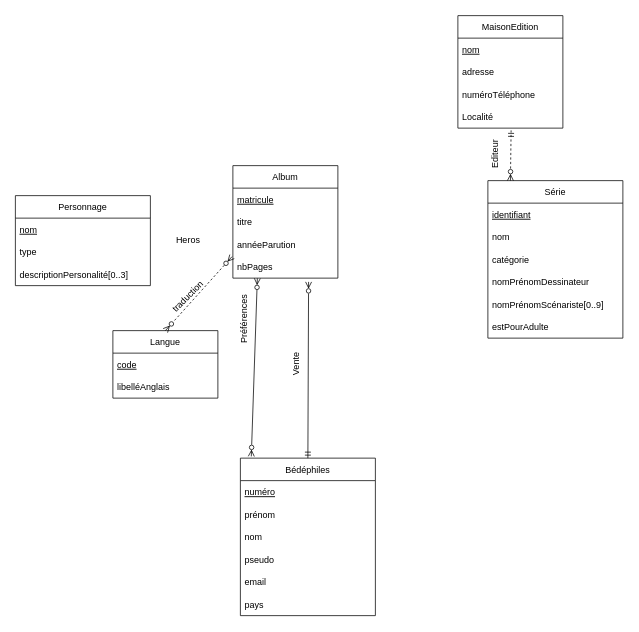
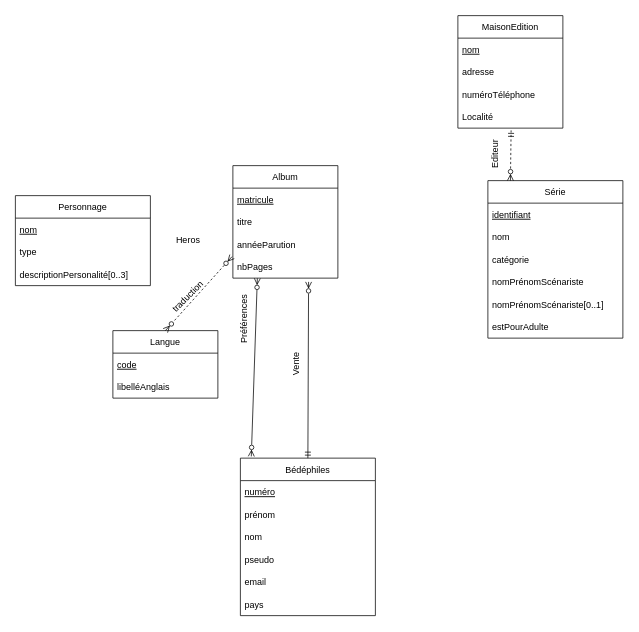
  <mxCell id="0" />
  <mxCell id="1" parent="0" />
  <mxCell id="2" value="Album" style="swimlane;fontStyle=0;childLayout=stackLayout;horizontal=1;startSize=30;horizontalStack=0;resizeParent=1;resizeParentMax=0;resizeLast=0;collapsible=1;marginBottom=0;" vertex="1" parent="1"><mxGeometry x="310" y="220" width="140" height="150" as="geometry" /></mxCell>
  <mxCell id="3" value="matricule" style="text;strokeColor=none;fillColor=none;align=left;verticalAlign=middle;spacingLeft=4;spacingRight=4;overflow=hidden;points=[[0,0.5],[1,0.5]];portConstraint=eastwest;rotatable=0;fontStyle=4" vertex="1" parent="2"><mxGeometry y="30" width="140" height="30" as="geometry" /></mxCell>
  <mxCell id="4" value="titre" style="text;strokeColor=none;fillColor=none;align=left;verticalAlign=middle;spacingLeft=4;spacingRight=4;overflow=hidden;points=[[0,0.5],[1,0.5]];portConstraint=eastwest;rotatable=0;" vertex="1" parent="2"><mxGeometry y="60" width="140" height="30" as="geometry" /></mxCell>
  <mxCell id="5" value="annéeParution" style="text;strokeColor=none;fillColor=none;align=left;verticalAlign=middle;spacingLeft=4;spacingRight=4;overflow=hidden;points=[[0,0.5],[1,0.5]];portConstraint=eastwest;rotatable=0;" vertex="1" parent="2"><mxGeometry y="90" width="140" height="30" as="geometry" /></mxCell>
  <mxCell id="6" value="nbPages" style="text;strokeColor=none;fillColor=none;align=left;verticalAlign=middle;spacingLeft=4;spacingRight=4;overflow=hidden;points=[[0,0.5],[1,0.5]];portConstraint=eastwest;rotatable=0;" vertex="1" parent="2"><mxGeometry y="120" width="140" height="30" as="geometry" /></mxCell>
  <mxCell id="7" value="Série" style="swimlane;fontStyle=0;childLayout=stackLayout;horizontal=1;startSize=30;horizontalStack=0;resizeParent=1;resizeParentMax=0;resizeLast=0;collapsible=1;marginBottom=0;" vertex="1" parent="1"><mxGeometry x="650" y="240" width="180" height="210" as="geometry" /></mxCell>
  <mxCell id="8" value="identifiant" style="text;strokeColor=none;fillColor=none;align=left;verticalAlign=middle;spacingLeft=4;spacingRight=4;overflow=hidden;points=[[0,0.5],[1,0.5]];portConstraint=eastwest;rotatable=0;fontStyle=4" vertex="1" parent="7"><mxGeometry y="30" width="180" height="30" as="geometry" /></mxCell>
  <mxCell id="9" value="nom" style="text;strokeColor=none;fillColor=none;align=left;verticalAlign=middle;spacingLeft=4;spacingRight=4;overflow=hidden;points=[[0,0.5],[1,0.5]];portConstraint=eastwest;rotatable=0;" vertex="1" parent="7"><mxGeometry y="60" width="180" height="30" as="geometry" /></mxCell>
  <mxCell id="10" value="catégorie" style="text;strokeColor=none;fillColor=none;align=left;verticalAlign=middle;spacingLeft=4;spacingRight=4;overflow=hidden;points=[[0,0.5],[1,0.5]];portConstraint=eastwest;rotatable=0;" vertex="1" parent="7"><mxGeometry y="90" width="180" height="30" as="geometry" /></mxCell>
- <mxCell id="11" value="nomPrénomDessinateur" style="text;strokeColor=none;fillColor=none;align=left;verticalAlign=middle;spacingLeft=4;spacingRight=4;overflow=hidden;points=[[0,0.5],[1,0.5]];portConstraint=eastwest;rotatable=0;" vertex="1" parent="7"><mxGeometry y="120" width="180" height="30" as="geometry" /></mxCell>
- <mxCell id="12" value="nomPrénomScénariste[0..9]" style="text;strokeColor=none;fillColor=none;align=left;verticalAlign=middle;spacingLeft=4;spacingRight=4;overflow=hidden;points=[[0,0.5],[1,0.5]];portConstraint=eastwest;rotatable=0;" vertex="1" parent="7"><mxGeometry y="150" width="180" height="30" as="geometry" /></mxCell>
+ <mxCell id="11" value="nomPrénomScénariste" style="text;strokeColor=none;fillColor=none;align=left;verticalAlign=middle;spacingLeft=4;spacingRight=4;overflow=hidden;points=[[0,0.5],[1,0.5]];portConstraint=eastwest;rotatable=0;" vertex="1" parent="7"><mxGeometry y="120" width="180" height="30" as="geometry" /></mxCell>
+ <mxCell id="12" value="nomPrénomScénariste[0..1]" style="text;strokeColor=none;fillColor=none;align=left;verticalAlign=middle;spacingLeft=4;spacingRight=4;overflow=hidden;points=[[0,0.5],[1,0.5]];portConstraint=eastwest;rotatable=0;" vertex="1" parent="7"><mxGeometry y="150" width="180" height="30" as="geometry" /></mxCell>
  <mxCell id="13" value="estPourAdulte" style="text;strokeColor=none;fillColor=none;align=left;verticalAlign=middle;spacingLeft=4;spacingRight=4;overflow=hidden;points=[[0,0.5],[1,0.5]];portConstraint=eastwest;rotatable=0;" vertex="1" parent="7"><mxGeometry y="180" width="180" height="30" as="geometry" /></mxCell>
  <mxCell id="14" value="MaisonEdition" style="swimlane;fontStyle=0;childLayout=stackLayout;horizontal=1;startSize=30;horizontalStack=0;resizeParent=1;resizeParentMax=0;resizeLast=0;collapsible=1;marginBottom=0;" vertex="1" parent="1"><mxGeometry x="610" y="20" width="140" height="150" as="geometry" /></mxCell>
  <mxCell id="15" value="nom" style="text;strokeColor=none;fillColor=none;align=left;verticalAlign=middle;spacingLeft=4;spacingRight=4;overflow=hidden;points=[[0,0.5],[1,0.5]];portConstraint=eastwest;rotatable=0;fontStyle=4" vertex="1" parent="14"><mxGeometry y="30" width="140" height="30" as="geometry" /></mxCell>
  <mxCell id="16" value="adresse" style="text;strokeColor=none;fillColor=none;align=left;verticalAlign=middle;spacingLeft=4;spacingRight=4;overflow=hidden;points=[[0,0.5],[1,0.5]];portConstraint=eastwest;rotatable=0;" vertex="1" parent="14"><mxGeometry y="60" width="140" height="30" as="geometry" /></mxCell>
  <mxCell id="17" value="numéroTéléphone" style="text;strokeColor=none;fillColor=none;align=left;verticalAlign=middle;spacingLeft=4;spacingRight=4;overflow=hidden;points=[[0,0.5],[1,0.5]];portConstraint=eastwest;rotatable=0;" vertex="1" parent="14"><mxGeometry y="90" width="140" height="30" as="geometry" /></mxCell>
  <mxCell id="18" value="Localité" style="text;strokeColor=none;fillColor=none;align=left;verticalAlign=middle;spacingLeft=4;spacingRight=4;overflow=hidden;points=[[0,0.5],[1,0.5]];portConstraint=eastwest;rotatable=0;" vertex="1" parent="14"><mxGeometry y="120" width="140" height="30" as="geometry" /></mxCell>
  <mxCell id="19" value="Personnage" style="swimlane;fontStyle=0;childLayout=stackLayout;horizontal=1;startSize=30;horizontalStack=0;resizeParent=1;resizeParentMax=0;resizeLast=0;collapsible=1;marginBottom=0;" vertex="1" parent="1"><mxGeometry x="20" y="260" width="180" height="120" as="geometry" /></mxCell>
  <mxCell id="20" value="nom" style="text;strokeColor=none;fillColor=none;align=left;verticalAlign=middle;spacingLeft=4;spacingRight=4;overflow=hidden;points=[[0,0.5],[1,0.5]];portConstraint=eastwest;rotatable=0;fontStyle=4" vertex="1" parent="19"><mxGeometry y="30" width="180" height="30" as="geometry" /></mxCell>
  <mxCell id="21" value="type" style="text;strokeColor=none;fillColor=none;align=left;verticalAlign=middle;spacingLeft=4;spacingRight=4;overflow=hidden;points=[[0,0.5],[1,0.5]];portConstraint=eastwest;rotatable=0;" vertex="1" parent="19"><mxGeometry y="60" width="180" height="30" as="geometry" /></mxCell>
  <mxCell id="22" value="descriptionPersonalité[0..3]" style="text;strokeColor=none;fillColor=none;align=left;verticalAlign=middle;spacingLeft=4;spacingRight=4;overflow=hidden;points=[[0,0.5],[1,0.5]];portConstraint=eastwest;rotatable=0;" vertex="1" parent="19"><mxGeometry y="90" width="180" height="30" as="geometry" /></mxCell>
  <mxCell id="23" value="Langue" style="swimlane;fontStyle=0;childLayout=stackLayout;horizontal=1;startSize=30;horizontalStack=0;resizeParent=1;resizeParentMax=0;resizeLast=0;collapsible=1;marginBottom=0;" vertex="1" parent="1"><mxGeometry x="150" y="440" width="140" height="90" as="geometry" /></mxCell>
  <mxCell id="24" value="code" style="text;strokeColor=none;fillColor=none;align=left;verticalAlign=middle;spacingLeft=4;spacingRight=4;overflow=hidden;points=[[0,0.5],[1,0.5]];portConstraint=eastwest;rotatable=0;fontStyle=4" vertex="1" parent="23"><mxGeometry y="30" width="140" height="30" as="geometry" /></mxCell>
  <mxCell id="25" value="libelléAnglais" style="text;strokeColor=none;fillColor=none;align=left;verticalAlign=middle;spacingLeft=4;spacingRight=4;overflow=hidden;points=[[0,0.5],[1,0.5]];portConstraint=eastwest;rotatable=0;" vertex="1" parent="23"><mxGeometry y="60" width="140" height="30" as="geometry" /></mxCell>
  <mxCell id="26" value="Bédéphiles" style="swimlane;fontStyle=0;childLayout=stackLayout;horizontal=1;startSize=30;horizontalStack=0;resizeParent=1;resizeParentMax=0;resizeLast=0;collapsible=1;marginBottom=0;" vertex="1" parent="1"><mxGeometry x="320" y="610" width="180" height="210" as="geometry" /></mxCell>
  <mxCell id="27" value="numéro" style="text;strokeColor=none;fillColor=none;align=left;verticalAlign=middle;spacingLeft=4;spacingRight=4;overflow=hidden;points=[[0,0.5],[1,0.5]];portConstraint=eastwest;rotatable=0;fontStyle=4" vertex="1" parent="26"><mxGeometry y="30" width="180" height="30" as="geometry" /></mxCell>
  <mxCell id="28" value="prénom" style="text;strokeColor=none;fillColor=none;align=left;verticalAlign=middle;spacingLeft=4;spacingRight=4;overflow=hidden;points=[[0,0.5],[1,0.5]];portConstraint=eastwest;rotatable=0;" vertex="1" parent="26"><mxGeometry y="60" width="180" height="30" as="geometry" /></mxCell>
  <mxCell id="29" value="nom" style="text;strokeColor=none;fillColor=none;align=left;verticalAlign=middle;spacingLeft=4;spacingRight=4;overflow=hidden;points=[[0,0.5],[1,0.5]];portConstraint=eastwest;rotatable=0;" vertex="1" parent="26"><mxGeometry y="90" width="180" height="30" as="geometry" /></mxCell>
  <mxCell id="30" value="pseudo" style="text;strokeColor=none;fillColor=none;align=left;verticalAlign=middle;spacingLeft=4;spacingRight=4;overflow=hidden;points=[[0,0.5],[1,0.5]];portConstraint=eastwest;rotatable=0;" vertex="1" parent="26"><mxGeometry y="120" width="180" height="30" as="geometry" /></mxCell>
  <mxCell id="31" value="email" style="text;strokeColor=none;fillColor=none;align=left;verticalAlign=middle;spacingLeft=4;spacingRight=4;overflow=hidden;points=[[0,0.5],[1,0.5]];portConstraint=eastwest;rotatable=0;" vertex="1" parent="26"><mxGeometry y="150" width="180" height="30" as="geometry" /></mxCell>
  <mxCell id="32" value="pays" style="text;strokeColor=none;fillColor=none;align=left;verticalAlign=middle;spacingLeft=4;spacingRight=4;overflow=hidden;points=[[0,0.5],[1,0.5]];portConstraint=eastwest;rotatable=0;" vertex="1" parent="26"><mxGeometry y="180" width="180" height="30" as="geometry" /></mxCell>
  <mxCell id="33" value="" style="fontSize=12;html=1;endArrow=ERzeroToMany;startArrow=ERmandOne;rounded=0;entryX=0.167;entryY=0;entryDx=0;entryDy=0;endFill=0;exitX=0.507;exitY=1.1;exitDx=0;exitDy=0;exitPerimeter=0;entryPerimeter=0;dashed=1;" edge="1" parent="1" source="18" target="7"><mxGeometry width="100" height="100" relative="1" as="geometry"><mxPoint x="380" y="180" as="sourcePoint" /><mxPoint x="111.98" y="430" as="targetPoint" /></mxGeometry></mxCell>
  <mxCell id="34" value="Editeur" style="text;html=1;align=center;verticalAlign=middle;resizable=0;points=[];autosize=1;strokeColor=none;fillColor=none;rotation=-90;" vertex="1" parent="1"><mxGeometry x="630" y="190" width="60" height="30" as="geometry" /></mxCell>
  <mxCell id="35" value="Heros" style="text;html=1;align=center;verticalAlign=middle;resizable=0;points=[];autosize=1;strokeColor=none;fillColor=none;rotation=0;" vertex="1" parent="1"><mxGeometry x="220" y="305" width="60" height="30" as="geometry" /></mxCell>
  <mxCell id="36" value="" style="fontSize=12;html=1;endArrow=ERzeroToMany;startArrow=ERzeroToMany;rounded=0;exitX=-0.008;exitY=1.044;exitDx=0;exitDy=0;exitPerimeter=0;entryX=0.5;entryY=0;entryDx=0;entryDy=0;endFill=0;startFill=0;dashed=1;" edge="1" parent="1" source="5" target="23"><mxGeometry width="100" height="100" relative="1" as="geometry"><mxPoint x="310" y="400" as="sourcePoint" /><mxPoint x="200" y="400.01" as="targetPoint" /></mxGeometry></mxCell>
  <mxCell id="37" value="traduction" style="text;html=1;align=center;verticalAlign=middle;resizable=0;points=[];autosize=1;strokeColor=none;fillColor=none;rotation=-45;" vertex="1" parent="1"><mxGeometry x="210" y="380" width="80" height="30" as="geometry" /></mxCell>
  <mxCell id="38" value="" style="fontSize=12;html=1;endArrow=ERzeroToMany;startArrow=ERzeroToMany;rounded=0;exitX=0.233;exitY=1.011;exitDx=0;exitDy=0;exitPerimeter=0;entryX=0.081;entryY=-0.011;entryDx=0;entryDy=0;endFill=0;startFill=0;entryPerimeter=0;" edge="1" parent="1" source="6" target="26"><mxGeometry width="100" height="100" relative="1" as="geometry"><mxPoint x="318.88" y="381.32" as="sourcePoint" /><mxPoint x="230" y="450" as="targetPoint" /></mxGeometry></mxCell>
  <mxCell id="39" value="Préférences" style="text;html=1;align=center;verticalAlign=middle;resizable=0;points=[];autosize=1;strokeColor=none;fillColor=none;rotation=-90;" vertex="1" parent="1"><mxGeometry x="280" y="410" width="90" height="30" as="geometry" /></mxCell>
  <mxCell id="40" value="" style="fontSize=12;html=1;endArrow=ERzeroToMany;startArrow=ERmandOne;rounded=0;exitX=0.5;exitY=0;exitDx=0;exitDy=0;endFill=0;entryX=0.721;entryY=1.167;entryDx=0;entryDy=0;entryPerimeter=0;" edge="1" parent="1" source="26" target="6"><mxGeometry width="100" height="100" relative="1" as="geometry"><mxPoint x="618.02" y="603.02" as="sourcePoint" /><mxPoint x="450" y="520" as="targetPoint" /></mxGeometry></mxCell>
  <mxCell id="41" value="Vente" style="text;html=1;align=center;verticalAlign=middle;resizable=0;points=[];autosize=1;strokeColor=none;fillColor=none;rotation=-90;" vertex="1" parent="1"><mxGeometry x="370" y="470" width="50" height="30" as="geometry" /></mxCell>
